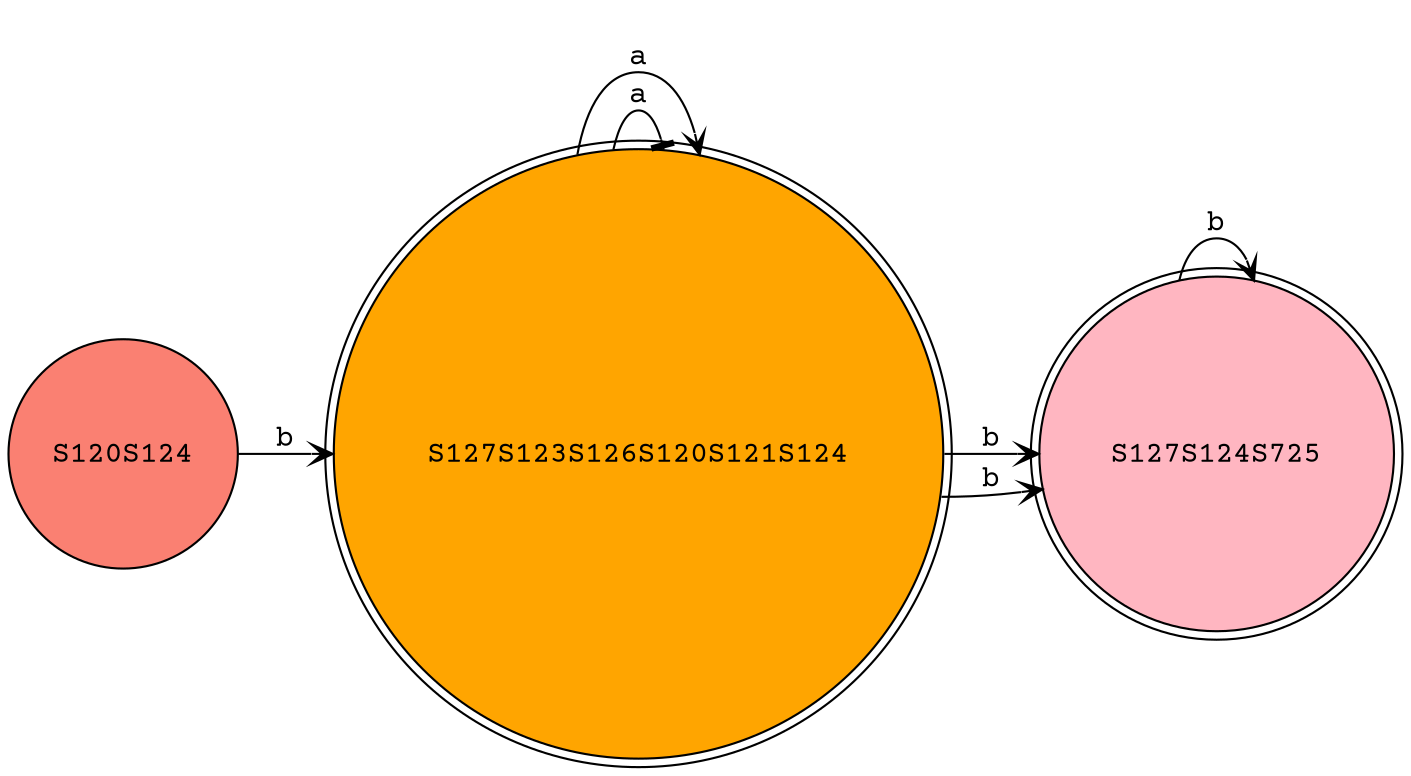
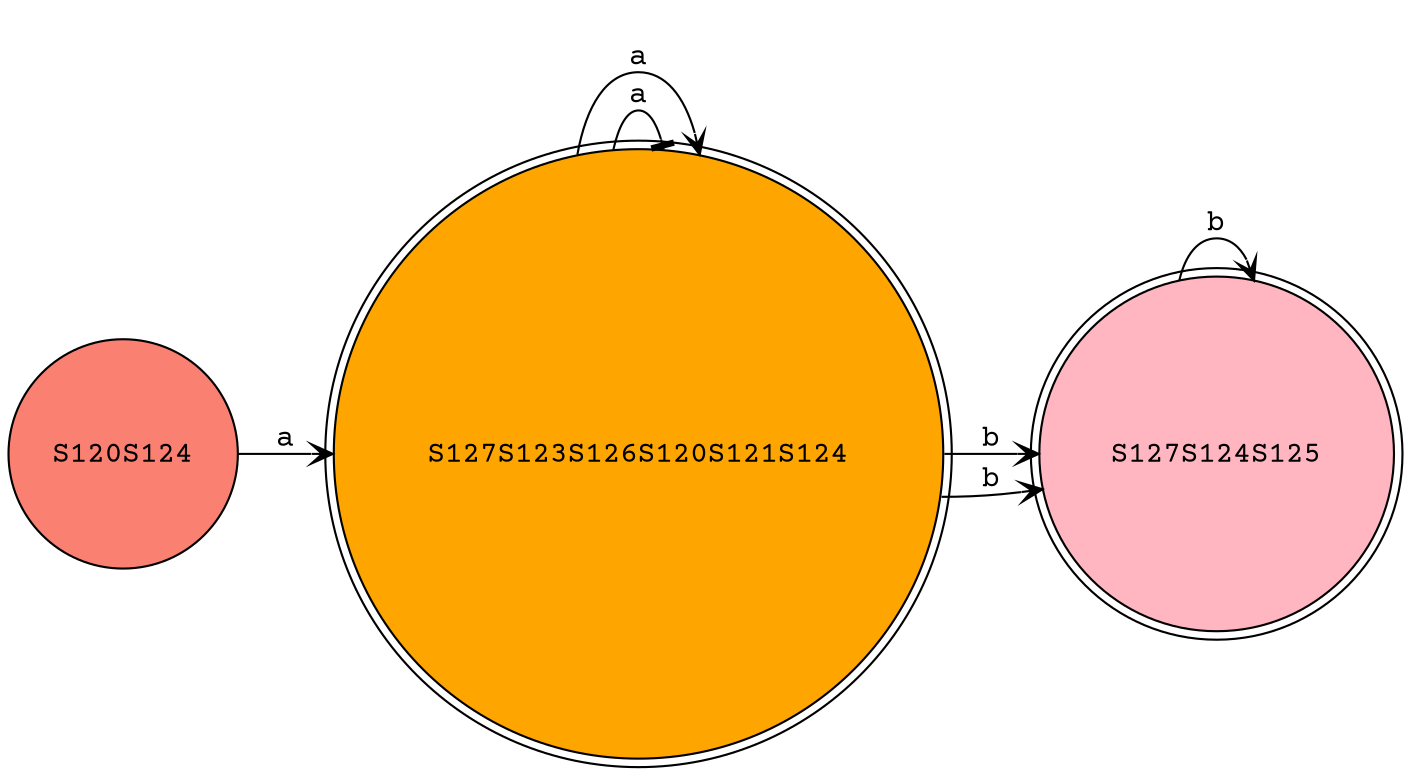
  digraph {
    fontname="Courier Prime"
    rankdir=LR
    node [fontname="Courier Prime" shape=doublecircle style=filled]
    edge [arrowhead=vee fontname="Courier Prime"]
    n1 [fillcolor=salmon label=S120S124 shape=circle]
    n2 [fillcolor=orange label=S127S123S126S120S121S124]
-   n3 [fillcolor=lightpink label=S127S124S725]
-   n1 -> n2 [label=b]
+   n3 [fillcolor=lightpink label=S127S124S125]
+   n1 -> n2 [label=a]
    n2 -> n2 [arrowhead=tee label=a]
    n2 -> n2 [label=a]
    n2 -> n3 [label=b]
    n2 -> n3 [label=b]
    n3 -> n3 [label=b]
  }
